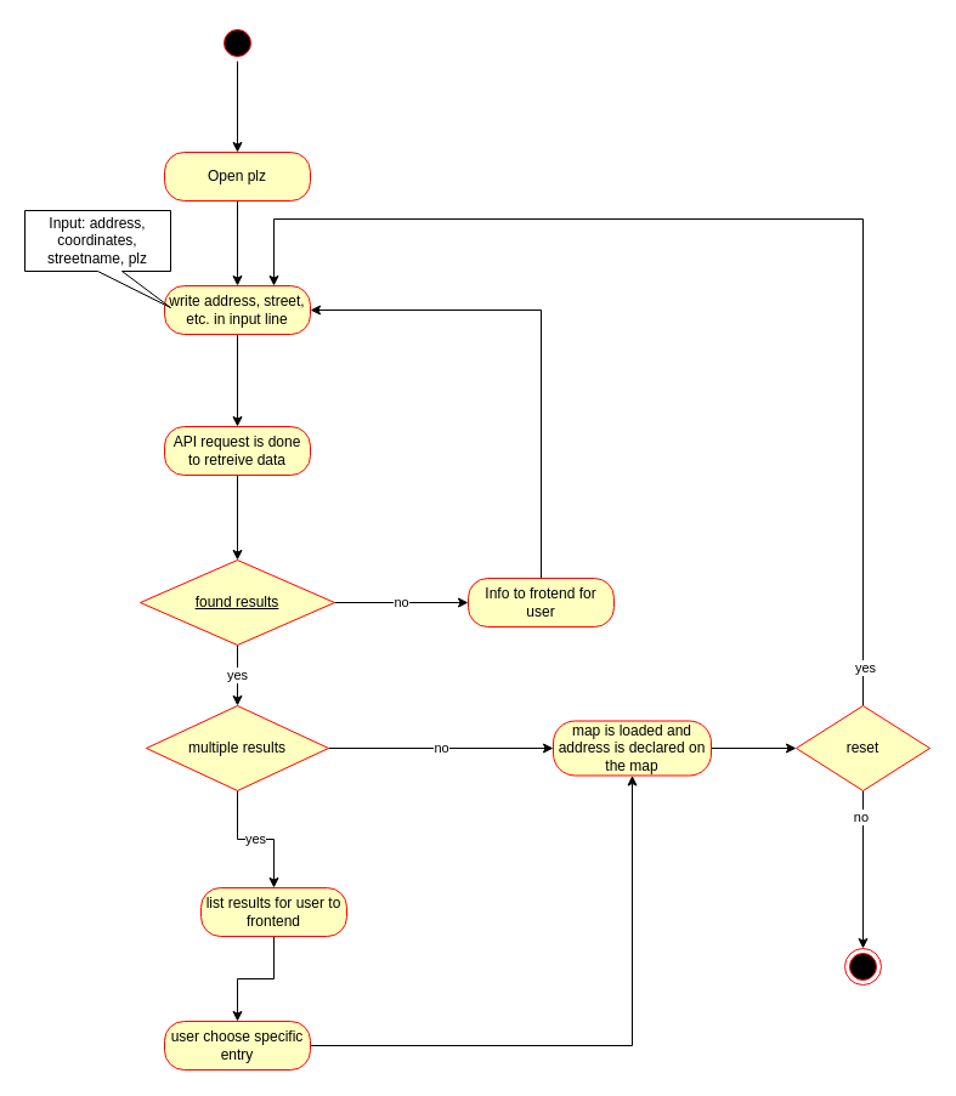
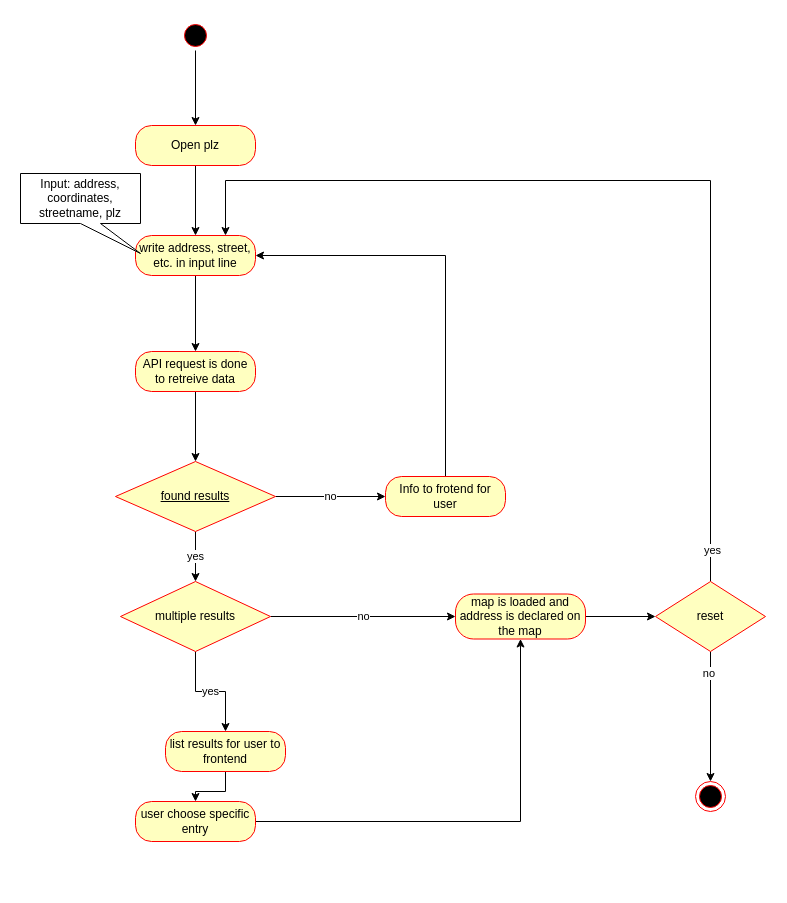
  <mxCell id="0" />
  <mxCell id="1" parent="0" />
  <mxCell id="2" style="edgeStyle=orthogonalEdgeStyle;rounded=0;orthogonalLoop=1;jettySize=auto;html=1;exitX=0.5;exitY=1;exitDx=0;exitDy=0;entryX=0.5;entryY=0;entryDx=0;entryDy=0;" edge="1" parent="1" source="3" target="5"><mxGeometry relative="1" as="geometry" /></mxCell>
  <mxCell id="3" value="Open plz" style="rounded=1;whiteSpace=wrap;html=1;arcSize=40;fontColor=#000000;fillColor=#ffffc0;strokeColor=#ff0000;" vertex="1" parent="1"><mxGeometry x="135" y="125" width="120" height="40" as="geometry" /></mxCell>
  <mxCell id="4" style="edgeStyle=orthogonalEdgeStyle;rounded=0;orthogonalLoop=1;jettySize=auto;html=1;exitX=0.5;exitY=1;exitDx=0;exitDy=0;entryX=0.5;entryY=0;entryDx=0;entryDy=0;" edge="1" parent="1" source="5" target="20"><mxGeometry relative="1" as="geometry" /></mxCell>
  <mxCell id="5" value="write address, street, etc. in input line" style="rounded=1;whiteSpace=wrap;html=1;arcSize=40;fontColor=#000000;fillColor=#ffffc0;strokeColor=#ff0000;" vertex="1" parent="1"><mxGeometry x="135" y="235" width="120" height="40" as="geometry" /></mxCell>
  <mxCell id="6" value="yes" style="edgeStyle=orthogonalEdgeStyle;rounded=0;orthogonalLoop=1;jettySize=auto;html=1;exitX=0.5;exitY=1;exitDx=0;exitDy=0;entryX=0.5;entryY=0;entryDx=0;entryDy=0;" edge="1" parent="1" source="8" target="11"><mxGeometry relative="1" as="geometry" /></mxCell>
  <mxCell id="7" value="no" style="edgeStyle=orthogonalEdgeStyle;rounded=0;orthogonalLoop=1;jettySize=auto;html=1;exitX=1;exitY=0.5;exitDx=0;exitDy=0;entryX=0;entryY=0.5;entryDx=0;entryDy=0;" edge="1" parent="1" source="8" target="13"><mxGeometry relative="1" as="geometry" /></mxCell>
  <mxCell id="8" value="found results" style="rhombus;whiteSpace=wrap;html=1;fillColor=#ffffc0;strokeColor=#ff0000;fontStyle=4" vertex="1" parent="1"><mxGeometry x="115" y="461" width="160" height="70" as="geometry" /></mxCell>
  <mxCell id="9" value="yes" style="edgeStyle=orthogonalEdgeStyle;rounded=0;orthogonalLoop=1;jettySize=auto;html=1;exitX=0.5;exitY=1;exitDx=0;exitDy=0;entryX=0.5;entryY=0;entryDx=0;entryDy=0;" edge="1" parent="1" source="11" target="16"><mxGeometry relative="1" as="geometry" /></mxCell>
  <mxCell id="10" value="no" style="edgeStyle=orthogonalEdgeStyle;rounded=0;orthogonalLoop=1;jettySize=auto;html=1;exitX=1;exitY=0.5;exitDx=0;exitDy=0;entryX=0;entryY=0.5;entryDx=0;entryDy=0;" edge="1" parent="1" source="11" target="22"><mxGeometry relative="1" as="geometry" /></mxCell>
  <mxCell id="11" value="multiple results" style="rhombus;whiteSpace=wrap;html=1;fillColor=#ffffc0;strokeColor=#ff0000;" vertex="1" parent="1"><mxGeometry x="120" y="581" width="150" height="70" as="geometry" /></mxCell>
  <mxCell id="12" style="edgeStyle=orthogonalEdgeStyle;rounded=0;orthogonalLoop=1;jettySize=auto;html=1;exitX=0.5;exitY=0;exitDx=0;exitDy=0;entryX=1;entryY=0.5;entryDx=0;entryDy=0;" edge="1" parent="1" source="13" target="5"><mxGeometry relative="1" as="geometry" /></mxCell>
  <mxCell id="13" value="Info to frotend for user" style="rounded=1;whiteSpace=wrap;html=1;arcSize=40;fontColor=#000000;fillColor=#ffffc0;strokeColor=#ff0000;" vertex="1" parent="1"><mxGeometry x="385" y="476" width="120" height="40" as="geometry" /></mxCell>
  <mxCell id="14" value="" style="ellipse;html=1;shape=endState;fillColor=#000000;strokeColor=#ff0000;" vertex="1" parent="1"><mxGeometry x="695" y="781" width="30" height="30" as="geometry" /></mxCell>
  <mxCell id="15" style="edgeStyle=orthogonalEdgeStyle;rounded=0;orthogonalLoop=1;jettySize=auto;html=1;exitX=0.5;exitY=1;exitDx=0;exitDy=0;entryX=0.5;entryY=0;entryDx=0;entryDy=0;" edge="1" parent="1" source="16" target="18"><mxGeometry relative="1" as="geometry" /></mxCell>
  <mxCell id="16" value="list results for user to frontend" style="rounded=1;whiteSpace=wrap;html=1;arcSize=40;fontColor=#000000;fillColor=#ffffc0;strokeColor=#ff0000;" vertex="1" parent="1"><mxGeometry x="165" y="731" width="120" height="40" as="geometry" /></mxCell>
  <mxCell id="17" style="edgeStyle=orthogonalEdgeStyle;rounded=0;orthogonalLoop=1;jettySize=auto;html=1;exitX=1;exitY=0.5;exitDx=0;exitDy=0;entryX=0.5;entryY=1;entryDx=0;entryDy=0;" edge="1" parent="1" source="18" target="22"><mxGeometry relative="1" as="geometry" /></mxCell>
- <mxCell id="18" value="user choose specific entry" style="rounded=1;whiteSpace=wrap;html=1;arcSize=40;fontColor=#000000;fillColor=#ffffc0;strokeColor=#ff0000;" vertex="1" parent="1"><mxGeometry x="135" y="841" width="120" height="40" as="geometry" /></mxCell>
+ <mxCell id="18" value="user choose specific entry" style="rounded=1;whiteSpace=wrap;html=1;arcSize=40;fontColor=#000000;fillColor=#ffffc0;strokeColor=#ff0000;" vertex="1" parent="1"><mxGeometry x="135" y="801" width="120" height="40" as="geometry" /></mxCell>
  <mxCell id="19" style="edgeStyle=orthogonalEdgeStyle;rounded=0;orthogonalLoop=1;jettySize=auto;html=1;exitX=0.5;exitY=1;exitDx=0;exitDy=0;entryX=0.5;entryY=0;entryDx=0;entryDy=0;" edge="1" parent="1" source="20" target="8"><mxGeometry relative="1" as="geometry" /></mxCell>
  <mxCell id="20" value="API request is done to retreive data" style="rounded=1;whiteSpace=wrap;html=1;arcSize=40;fontColor=#000000;fillColor=#ffffc0;strokeColor=#ff0000;" vertex="1" parent="1"><mxGeometry x="135" y="351" width="120" height="40" as="geometry" /></mxCell>
  <mxCell id="21" style="edgeStyle=orthogonalEdgeStyle;rounded=0;orthogonalLoop=1;jettySize=auto;html=1;exitX=1;exitY=0.5;exitDx=0;exitDy=0;entryX=0;entryY=0.5;entryDx=0;entryDy=0;" edge="1" parent="1" source="22" target="27"><mxGeometry relative="1" as="geometry"><mxPoint x="645" y="616" as="targetPoint" /></mxGeometry></mxCell>
  <mxCell id="22" value="map is loaded and address is declared on the map" style="rounded=1;whiteSpace=wrap;html=1;arcSize=40;fontColor=#000000;fillColor=#ffffc0;strokeColor=#ff0000;" vertex="1" parent="1"><mxGeometry x="455" y="593.5" width="130" height="45" as="geometry" /></mxCell>
  <mxCell id="23" style="edgeStyle=orthogonalEdgeStyle;rounded=0;orthogonalLoop=1;jettySize=auto;html=1;exitX=0.5;exitY=1;exitDx=0;exitDy=0;entryX=0.5;entryY=0;entryDx=0;entryDy=0;" edge="1" parent="1" source="27" target="14"><mxGeometry relative="1" as="geometry" /></mxCell>
  <mxCell id="24" value="no&amp;nbsp;" style="edgeLabel;html=1;align=center;verticalAlign=middle;resizable=0;points=[];" vertex="1" connectable="0" parent="23"><mxGeometry x="-0.677" y="-1" relative="1" as="geometry"><mxPoint as="offset" /></mxGeometry></mxCell>
  <mxCell id="25" style="edgeStyle=orthogonalEdgeStyle;rounded=0;orthogonalLoop=1;jettySize=auto;html=1;exitX=0.5;exitY=0;exitDx=0;exitDy=0;entryX=0.75;entryY=0;entryDx=0;entryDy=0;" edge="1" parent="1" source="27" target="5"><mxGeometry relative="1" as="geometry"><Array as="points"><mxPoint x="710" y="180" /><mxPoint x="225" y="180" /></Array></mxGeometry></mxCell>
  <mxCell id="26" value="yes" style="edgeLabel;html=1;align=center;verticalAlign=middle;resizable=0;points=[];" vertex="1" connectable="0" parent="25"><mxGeometry x="-0.932" y="-1" relative="1" as="geometry"><mxPoint as="offset" /></mxGeometry></mxCell>
  <mxCell id="27" value="reset" style="rhombus;whiteSpace=wrap;html=1;fillColor=#ffffc0;strokeColor=#ff0000;" vertex="1" parent="1"><mxGeometry x="655" y="581" width="110" height="70" as="geometry" /></mxCell>
  <mxCell id="28" style="edgeStyle=orthogonalEdgeStyle;rounded=0;orthogonalLoop=1;jettySize=auto;html=1;exitX=0.5;exitY=1;exitDx=0;exitDy=0;entryX=0.5;entryY=0;entryDx=0;entryDy=0;" edge="1" parent="1" source="29" target="3"><mxGeometry relative="1" as="geometry" /></mxCell>
  <mxCell id="29" value="" style="ellipse;html=1;shape=startState;fillColor=#000000;strokeColor=#ff0000;" vertex="1" parent="1"><mxGeometry x="180" y="20" width="30" height="30" as="geometry" /></mxCell>
  <mxCell id="30" value="Input: address, coordinates, streetname, plz" style="shape=callout;whiteSpace=wrap;html=1;perimeter=calloutPerimeter;fillColor=#FFFFFF;position2=1;" vertex="1" parent="1"><mxGeometry x="20" y="173" width="120" height="80" as="geometry" /></mxCell>
